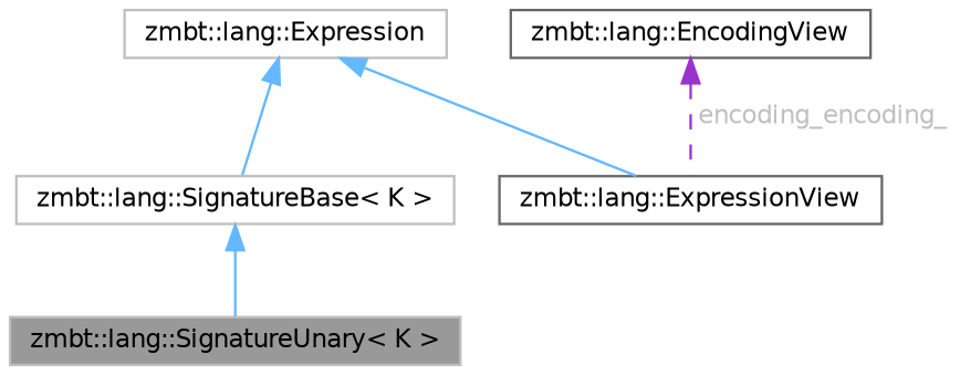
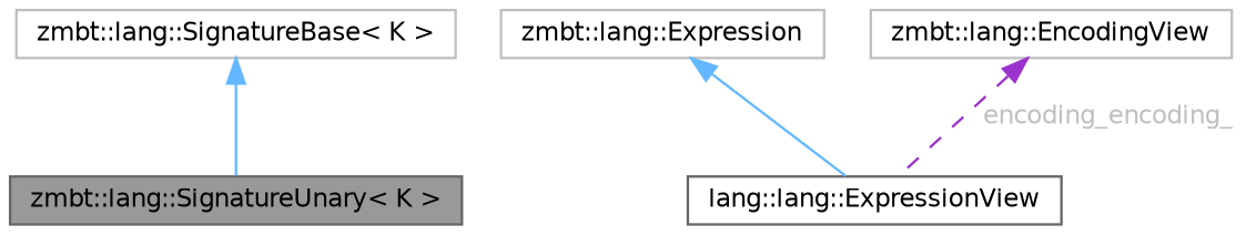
  digraph {
    node [color=grey75 fillcolor=white fontname=Helvetica fontsize=10 shape=box style=filled]
    edge [color=steelblue1 dir=back fontname=Helvetica fontsize=10 labelfontname=Helvetica labelfontsize=10 style=solid]
-   n1 [fillcolor=grey60 fontcolor=black height=0.2 label="zmbt::lang::SignatureUnary\< K \>" width=0.4]
+   n1 [color=gray40 fillcolor=grey60 fontcolor=black height=0.2 label="zmbt::lang::SignatureUnary\< K \>" width=0.4]
    n2 [height=0.2 label="zmbt::lang::SignatureBase\< K \>" width=0.4]
    n3 [height=0.2 label="zmbt::lang::Expression" width=0.4]
-   n4 [color=gray40 height=0.2 label="zmbt::lang::ExpressionView" width=0.4]
-   n5 [color=gray40 height=0.2 label="zmbt::lang::EncodingView" width=0.4]
+   n4 [color=gray40 height=0.2 label="lang::lang::ExpressionView" width=0.4]
+   n5 [height=0.2 label="zmbt::lang::EncodingView" width=0.4]
    n2 -> n1
-   n3 -> n2
    n3 -> n4
    n5 -> n4 [color=darkorchid3 fontcolor=grey label=" encoding_encoding_" style=dashed]
  }
